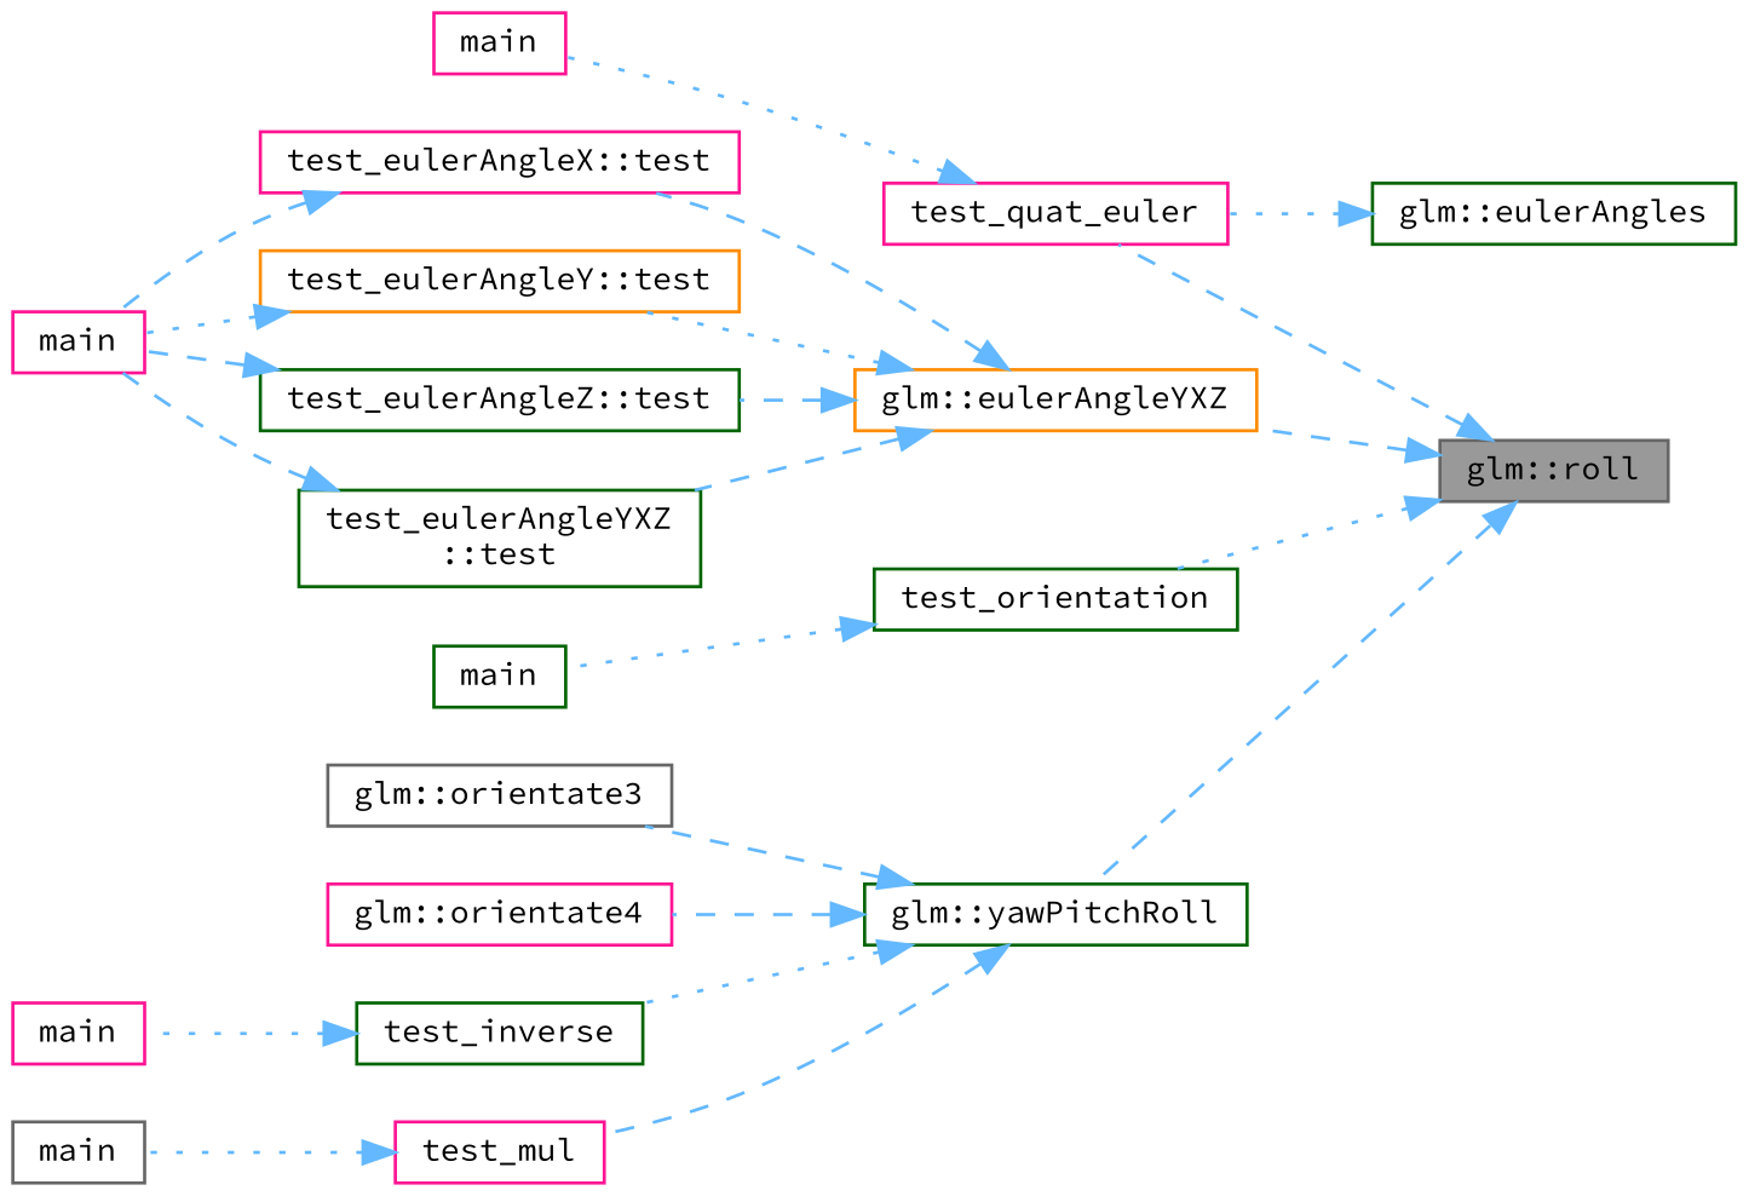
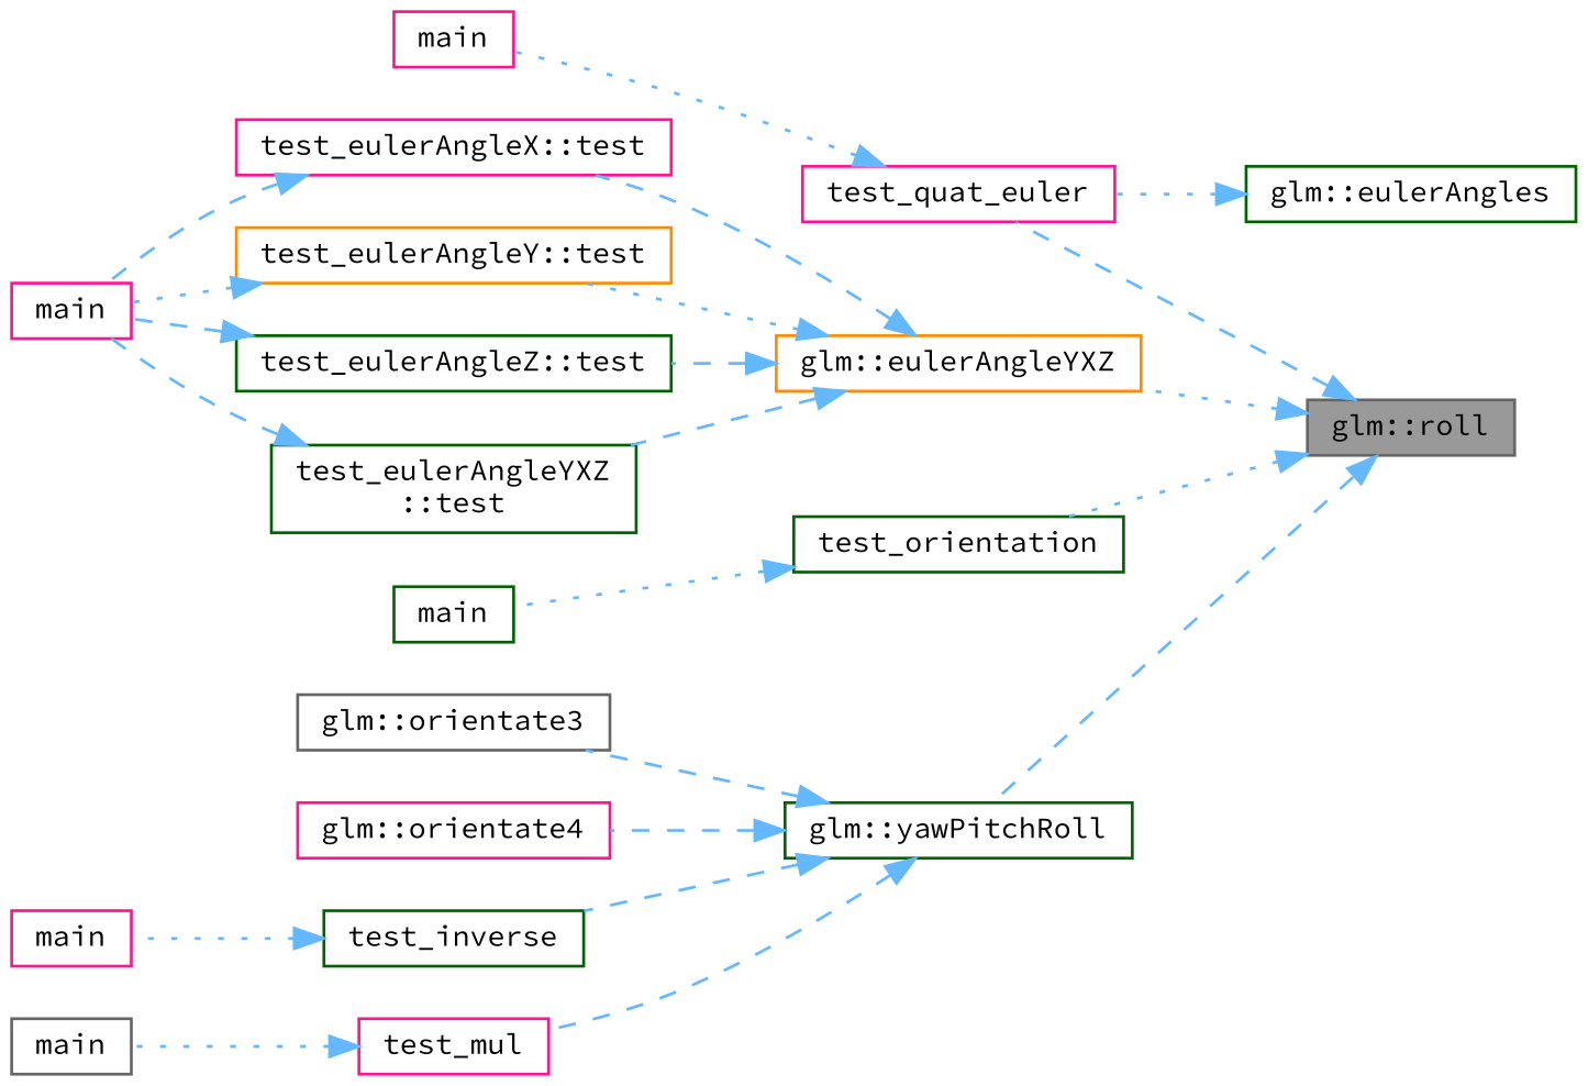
  digraph {
    fontname="Source Code Pro"
    rankdir=RL
    node [color=deeppink fillcolor=white fontname="Source Code Pro" fontsize=10 shape=box style=filled]
    edge [color=steelblue1 dir=back fontname="Source Code Pro" fontsize=10 labelfontname=Helvetica labelfontsize=10 style=dashed]
    n1 [color=gray40 fillcolor=grey60 fontcolor=black height=0.2 label="glm::roll" width=0.4]
    n2 [height=0.2 label=test_quat_euler width=0.4]
    n3 [color=darkorange height=0.2 label="glm::eulerAngleYXZ" width=0.4]
    n4 [color=darkgreen height=0.2 label=test_orientation width=0.4]
    n5 [color=darkgreen height=0.2 label="glm::yawPitchRoll" width=0.4]
    n6 [color=darkgreen height=0.2 label="glm::eulerAngles" width=0.4]
    n7 [height=0.2 label=main width=0.4]
    n8 [height=0.2 label="test_eulerAngleX::test" width=0.4]
    n9 [color=darkorange height=0.2 label="test_eulerAngleY::test" width=0.4]
    n10 [color=darkgreen height=0.2 label="test_eulerAngleZ::test" width=0.4]
    n11 [color=darkgreen height=0.2 label="test_eulerAngleYXZ\l::test" width=0.4]
    n12 [color=darkgreen height=0.2 label=main width=0.4]
    n13 [color=gray40 height=0.2 label="glm::orientate3" width=0.4]
    n14 [height=0.2 label="glm::orientate4" width=0.4]
    n15 [color=darkgreen height=0.2 label=test_inverse width=0.4]
    n16 [height=0.2 label=test_mul width=0.4]
    n17 [height=0.2 label=main width=0.4]
    n18 [height=0.2 label=main width=0.4]
    n19 [color=gray40 height=0.2 label=main width=0.4]
    n1 -> n2
-   n1 -> n3
+   n1 -> n3 [style=dotted]
    n1 -> n4 [style=dotted]
    n1 -> n5
    n2 -> n7 [style=dotted]
    n3 -> n8
    n3 -> n9 [style=dotted]
    n3 -> n10
    n3 -> n11
    n4 -> n12 [style=dotted]
    n5 -> n13
    n5 -> n14
-   n5 -> n15 [style=dotted]
+   n5 -> n15
    n5 -> n16
    n6 -> n2 [style=dotted]
    n8 -> n17
    n9 -> n17 [style=dotted]
    n10 -> n17
    n11 -> n17
    n15 -> n18 [style=dotted]
    n16 -> n19 [style=dotted]
  }
